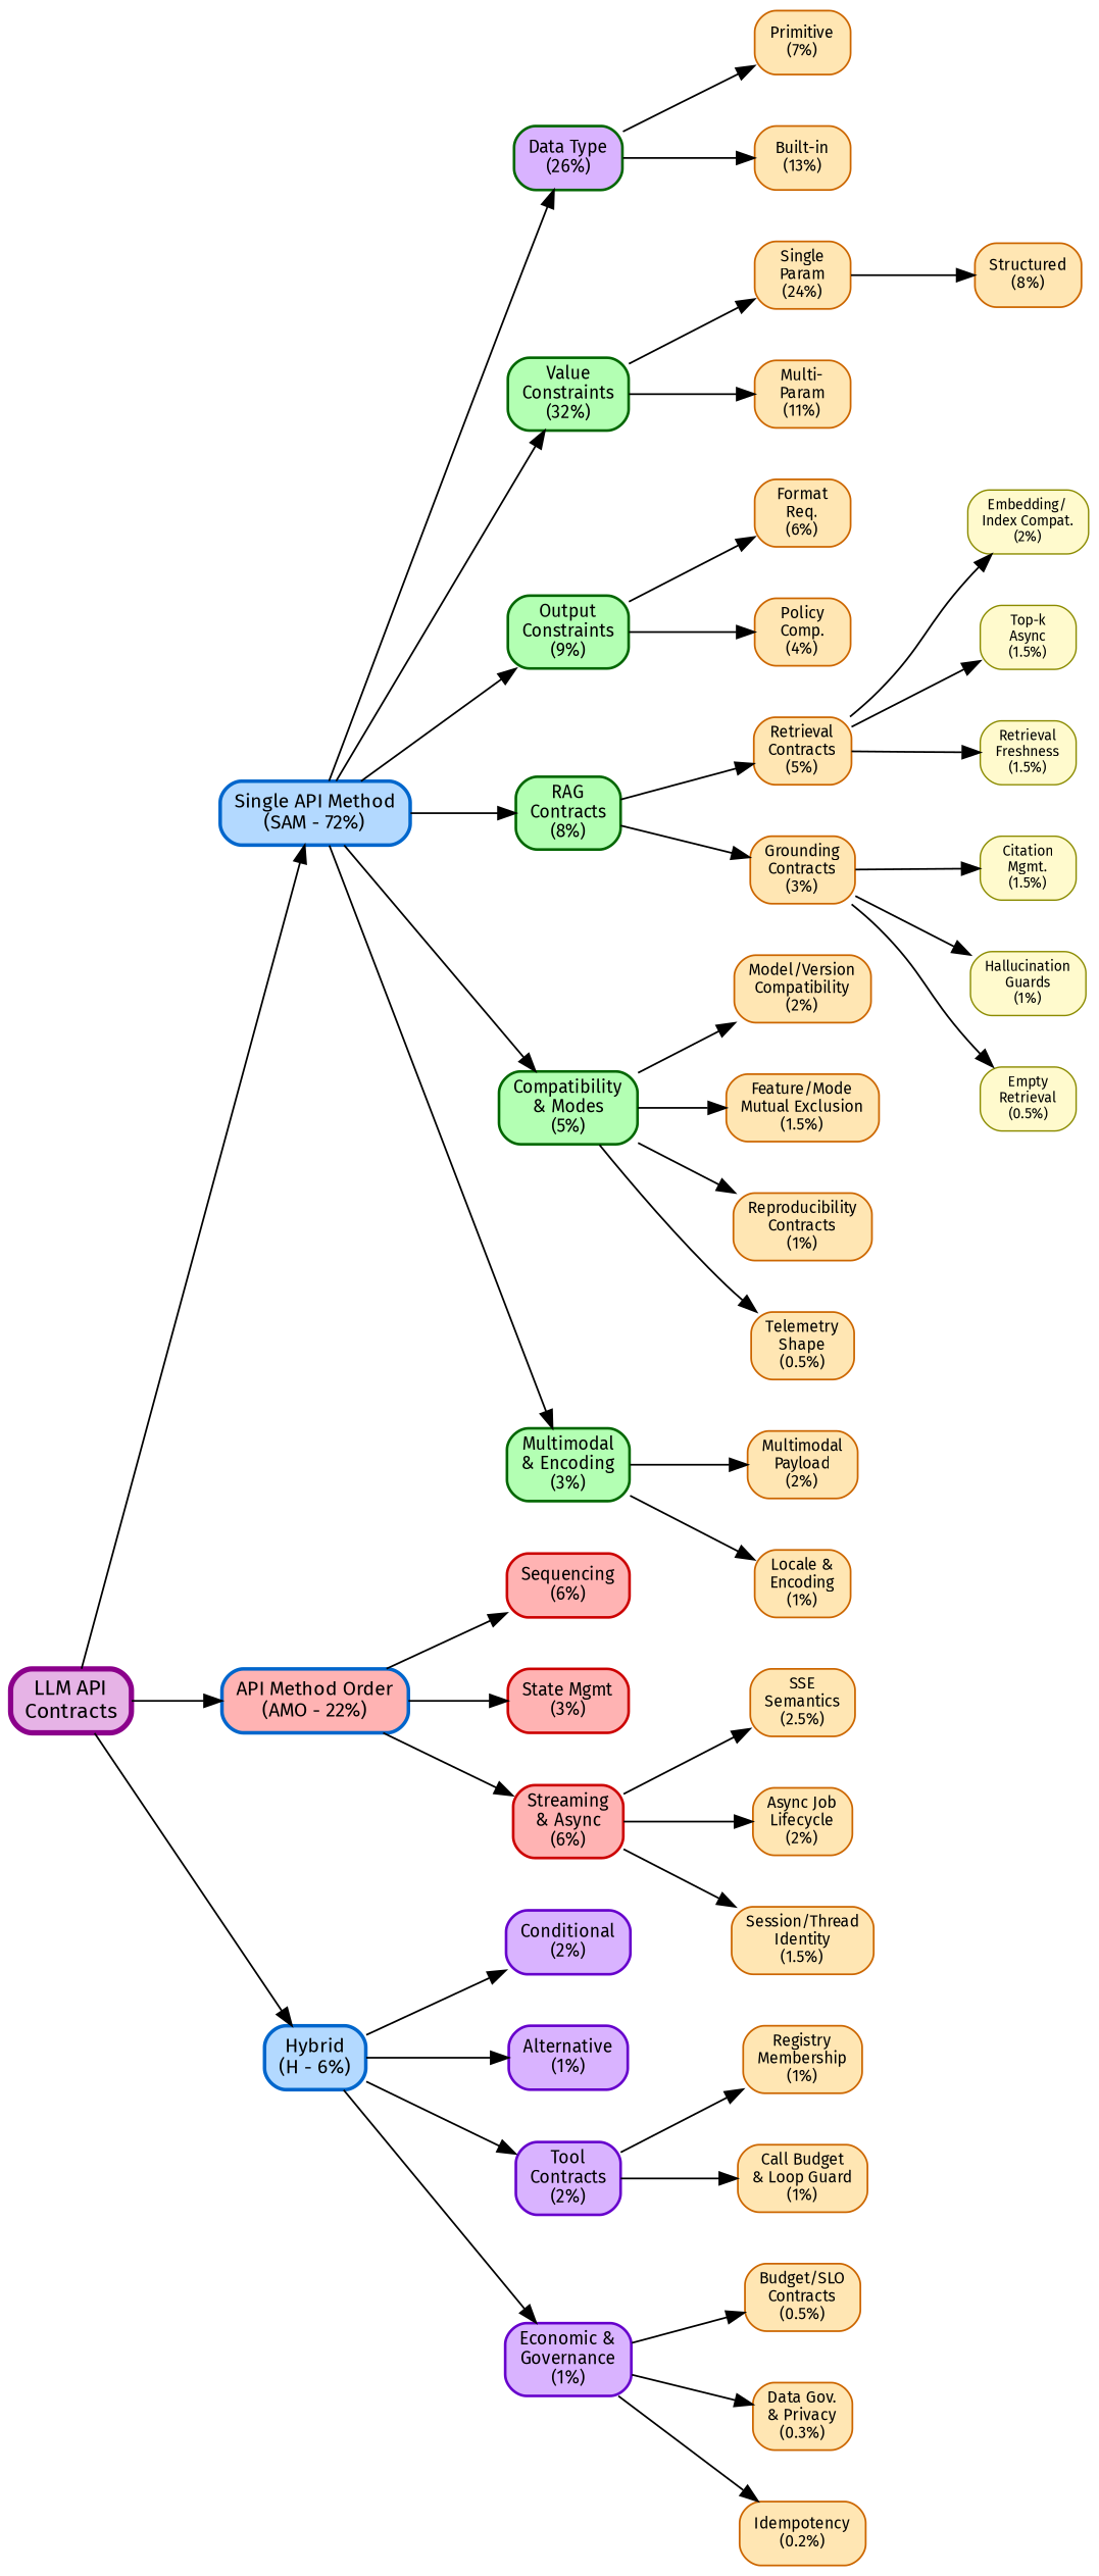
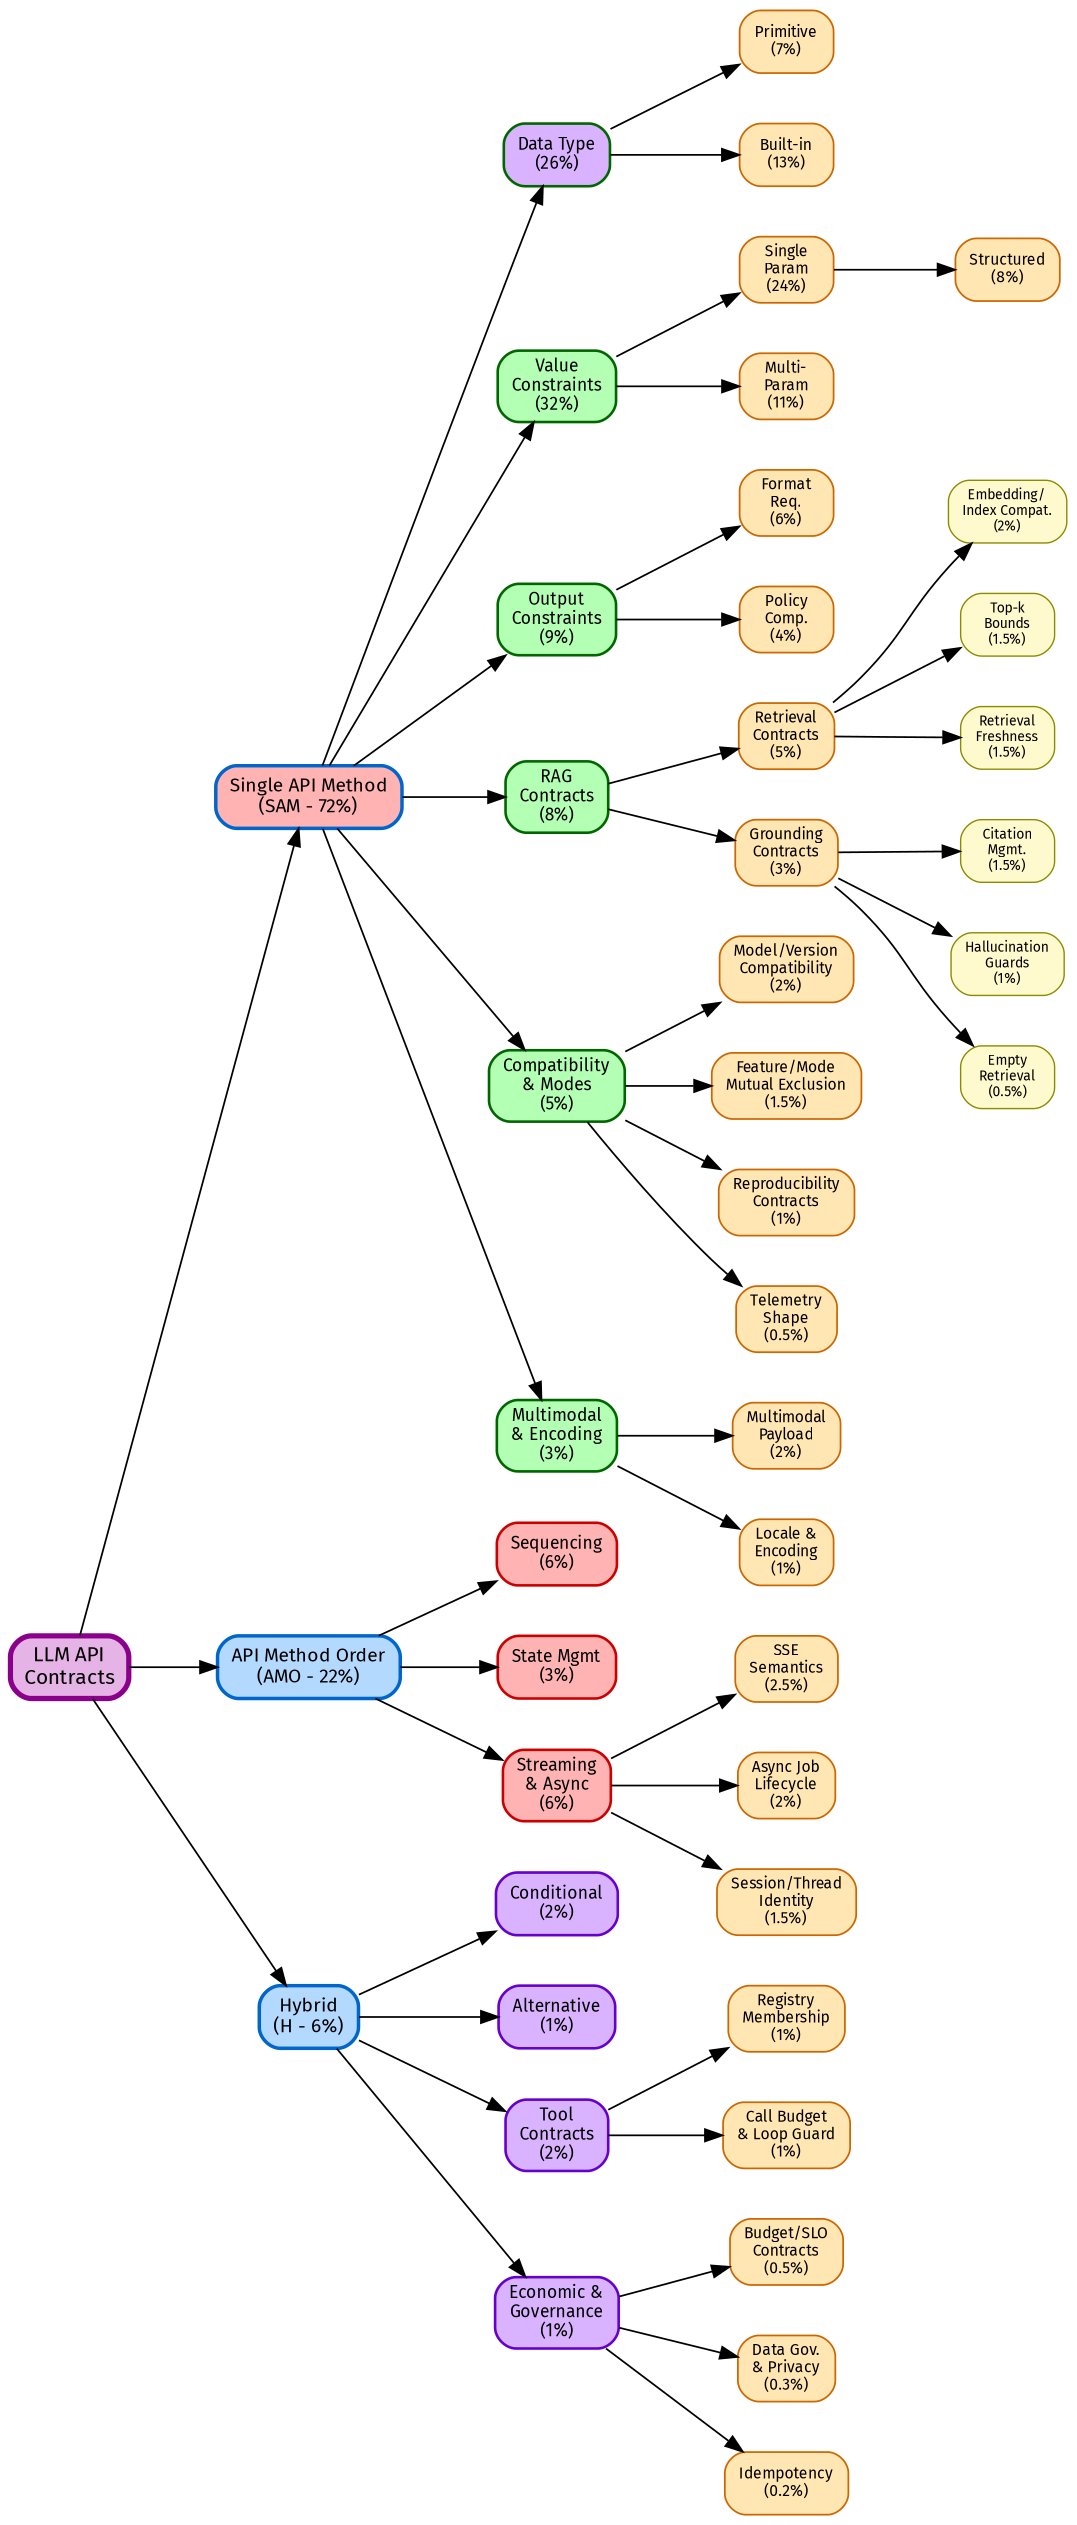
  digraph {
    fontname="Fira Sans"
    nodesep=0.4
    rankdir=LR
    ranksep=0.7
    node [color="#CC6600" fillcolor="#FFE6B3" fontname="Fira Sans" fontsize=9 penwidth=1 shape=box style="filled,rounded"]
    edge [fontname="Fira Sans"]
    n1 [color="#8B008B" fillcolor="#E6B3E6" fontsize=12 label="LLM API\nContracts" penwidth=3]
-   n2 [color="#0066CC" fillcolor="#B3D9FF" fontsize=11 label="Single API Method\n(SAM - 72%)" penwidth=2]
-   n3 [color="#0066CC" fillcolor="#FFB3B3" fontsize=11 label="API Method Order\n(AMO - 22%)" penwidth=2]
+   n2 [color="#0066CC" fillcolor="#FFB3B3" fontsize=11 label="Single API Method\n(SAM - 72%)" penwidth=2]
+   n3 [color="#0066CC" fillcolor="#B3D9FF" fontsize=11 label="API Method Order\n(AMO - 22%)" penwidth=2]
    n4 [color="#0066CC" fillcolor="#B3D9FF" fontsize=11 label="Hybrid\n(H - 6%)" penwidth=2]
    n5 [color="#006600" fillcolor="#D9B3FF" fontsize=10 label="Data Type\n(26%)" penwidth=1.5]
    n6 [color="#006600" fillcolor="#B3FFB3" fontsize=10 label="Value\nConstraints\n(32%)" penwidth=1.5]
    n7 [color="#006600" fillcolor="#B3FFB3" fontsize=10 label="Output\nConstraints\n(9%)" penwidth=1.5]
    n8 [color="#006600" fillcolor="#B3FFB3" fontsize=10 label="RAG\nContracts\n(8%)" penwidth=1.5]
    n9 [color="#006600" fillcolor="#B3FFB3" fontsize=10 label="Compatibility\n& Modes\n(5%)" penwidth=1.5]
    n10 [color="#006600" fillcolor="#B3FFB3" fontsize=10 label="Multimodal\n& Encoding\n(3%)" penwidth=1.5]
    n11 [color="#CC0000" fillcolor="#FFB3B3" fontsize=10 label="Sequencing\n(6%)" penwidth=1.5]
    n12 [color="#CC0000" fillcolor="#FFB3B3" fontsize=10 label="State Mgmt\n(3%)" penwidth=1.5]
    n13 [color="#CC0000" fillcolor="#FFB3B3" fontsize=10 label="Streaming\n& Async\n(6%)" penwidth=1.5]
    n14 [color="#6600CC" fillcolor="#D9B3FF" fontsize=10 label="Conditional\n(2%)" penwidth=1.5]
    n15 [color="#6600CC" fillcolor="#D9B3FF" fontsize=10 label="Alternative\n(1%)" penwidth=1.5]
    n16 [color="#6600CC" fillcolor="#D9B3FF" fontsize=10 label="Tool\nContracts\n(2%)" penwidth=1.5]
    n17 [color="#6600CC" fillcolor="#D9B3FF" fontsize=10 label="Economic &\nGovernance\n(1%)" penwidth=1.5]
    n18 [label="Primitive\n(7%)"]
    n19 [label="Built-in\n(13%)"]
    n20 [label="Single\nParam\n(24%)"]
    n21 [label="Multi-\nParam\n(11%)"]
    n22 [label="Format\nReq.\n(6%)"]
    n23 [label="Policy\nComp.\n(4%)"]
    n24 [label="Retrieval\nContracts\n(5%)"]
    n25 [label="Grounding\nContracts\n(3%)"]
    n26 [label="Model/Version\nCompatibility\n(2%)"]
    n27 [label="Feature/Mode\nMutual Exclusion\n(1.5%)"]
    n28 [label="Reproducibility\nContracts\n(1%)"]
    n29 [label="Telemetry\nShape\n(0.5%)"]
    n30 [label="Multimodal\nPayload\n(2%)"]
    n31 [label="Locale &\nEncoding\n(1%)"]
    n32 [label="SSE\nSemantics\n(2.5%)"]
    n33 [label="Async Job\nLifecycle\n(2%)"]
    n34 [label="Session/Thread\nIdentity\n(1.5%)"]
    n35 [label="Registry\nMembership\n(1%)"]
    n36 [label="Call Budget\n& Loop Guard\n(1%)"]
    n37 [label="Budget/SLO\nContracts\n(0.5%)"]
    n38 [label="Data Gov.\n& Privacy\n(0.3%)"]
    n39 [label="Idempotency\n(0.2%)"]
    n40 [label="Structured\n(8%)"]
    n41 [color="#8B8B00" fillcolor="#FFFACD" fontsize=8 label="Embedding/\nIndex Compat.\n(2%)" penwidth=0.8]
-   n42 [color="#8B8B00" fillcolor="#FFFACD" fontsize=8 label="Top-k\nAsync\n(1.5%)" penwidth=0.8]
+   n42 [color="#8B8B00" fillcolor="#FFFACD" fontsize=8 label="Top-k\nBounds\n(1.5%)" penwidth=0.8]
    n43 [color="#8B8B00" fillcolor="#FFFACD" fontsize=8 label="Retrieval\nFreshness\n(1.5%)" penwidth=0.8]
    n44 [color="#8B8B00" fillcolor="#FFFACD" fontsize=8 label="Citation\nMgmt.\n(1.5%)" penwidth=0.8]
    n45 [color="#8B8B00" fillcolor="#FFFACD" fontsize=8 label="Hallucination\nGuards\n(1%)" penwidth=0.8]
    n46 [color="#8B8B00" fillcolor="#FFFACD" fontsize=8 label="Empty\nRetrieval\n(0.5%)" penwidth=0.8]
    n1 -> n2
    n1 -> n3
    n1 -> n4
    n2 -> n5
    n2 -> n6
    n2 -> n7
    n2 -> n8
    n2 -> n9
    n2 -> n10
    n3 -> n11
    n3 -> n12
    n3 -> n13
    n4 -> n14
    n4 -> n15
    n4 -> n16
    n4 -> n17
    n5 -> n18
    n5 -> n19
    n6 -> n20
    n6 -> n21
    n7 -> n22
    n7 -> n23
    n8 -> n24
    n8 -> n25
    n9 -> n26
    n9 -> n27
    n9 -> n28
    n9 -> n29
    n10 -> n30
    n10 -> n31
    n13 -> n32
    n13 -> n33
    n13 -> n34
    n16 -> n35
    n16 -> n36
    n17 -> n37
    n17 -> n38
    n17 -> n39
    n20 -> n40
    n24 -> n41
    n24 -> n42
    n24 -> n43
    n25 -> n44
    n25 -> n45
    n25 -> n46
  }
